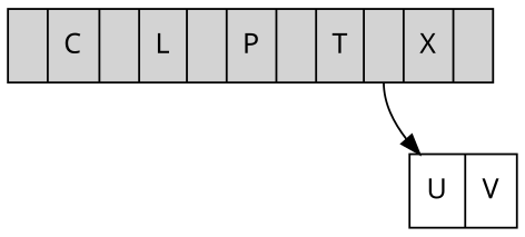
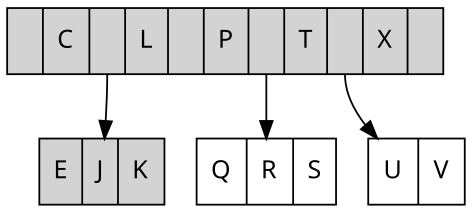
  digraph {
    fontname="Noto Sans"
    node [fontname="Noto Sans" shape=record]
    edge [fontname="Noto Sans"]
    n1 [label="<C0>|C|<C1>|L|<C2>|P|<C3>|T|<C4>|X|<C5>" style=filled]
+   n2 [label="E|J|K" style=filled]
+   n3 [label="Q|R|S"]
    n4 [label="U|V"]
+   n1 -> n2 [tailport=C1]
+   n1 -> n3 [tailport=C3]
    n1 -> n4 [tailport=C4]
  }
